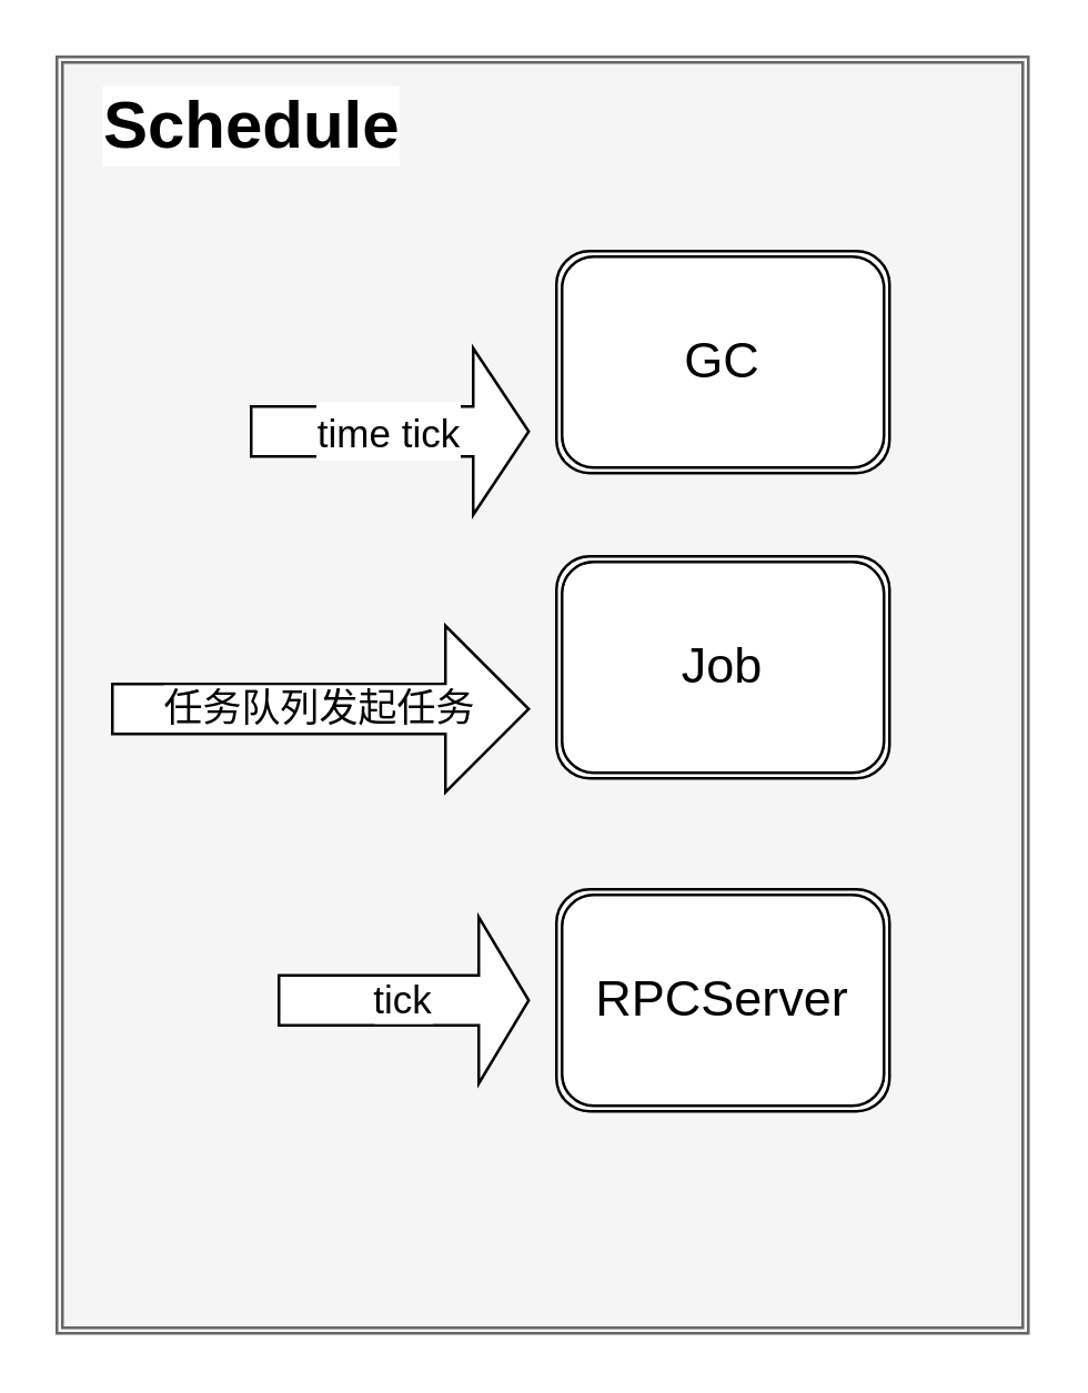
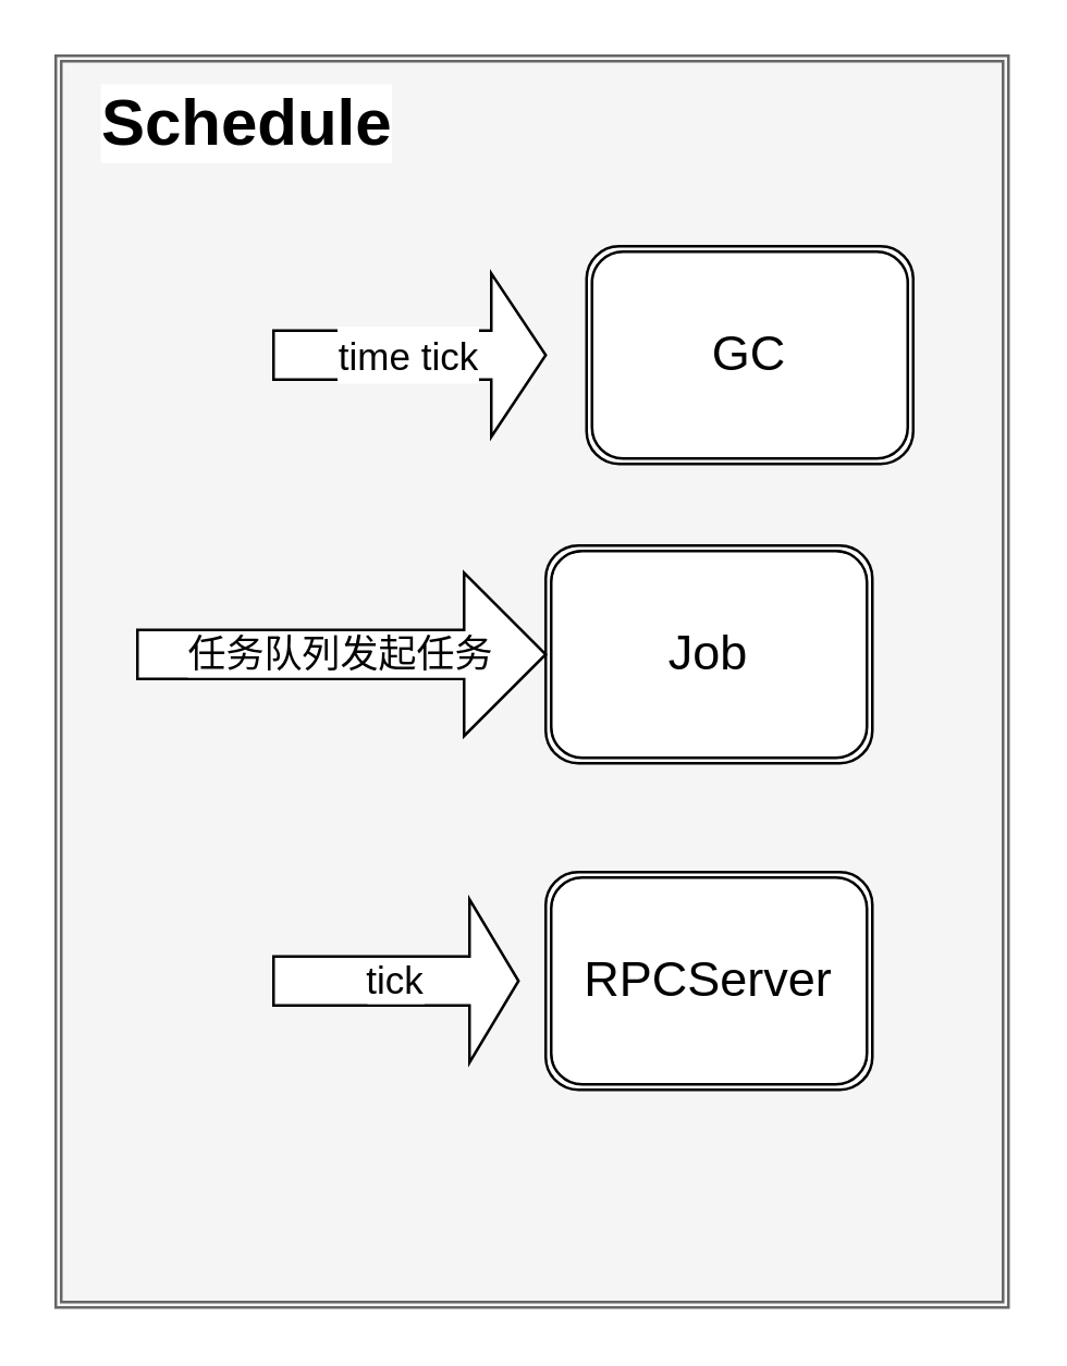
  <mxCell id="0" />
  <mxCell id="1" parent="0" />
  <mxCell id="2" value="" style="shape=ext;double=1;rounded=0;whiteSpace=wrap;html=1;labelBackgroundColor=#FFFFFF;fontFamily=Helvetica;fontSize=16;fontColor=#333333;fillColor=#f5f5f5;strokeColor=#666666;" vertex="1" parent="1"><mxGeometry x="20" y="20" width="350" height="460" as="geometry" /></mxCell>
  <mxCell id="3" value="Schedule" style="text;strokeColor=none;fillColor=none;html=1;fontSize=24;fontStyle=1;verticalAlign=middle;align=center;labelBackgroundColor=#FFFFFF;fontFamily=Helvetica;fontColor=#000000;" vertex="1" parent="1"><mxGeometry x="40" y="25" width="100" height="40" as="geometry" /></mxCell>
- <mxCell id="4" value="&lt;font style=&quot;font-size: 18px;&quot;&gt;GC&lt;/font&gt;" style="shape=ext;double=1;rounded=1;whiteSpace=wrap;html=1;labelBackgroundColor=#FFFFFF;fontFamily=Helvetica;fontSize=16;fontColor=#000000;" vertex="1" parent="1"><mxGeometry x="200" y="90" width="120" height="80" as="geometry" /></mxCell>
+ <mxCell id="4" value="&lt;font style=&quot;font-size: 18px;&quot;&gt;GC&lt;/font&gt;" style="shape=ext;double=1;rounded=1;whiteSpace=wrap;html=1;labelBackgroundColor=#FFFFFF;fontFamily=Helvetica;fontSize=16;fontColor=#000000;" vertex="1" parent="1"><mxGeometry x="215" y="90" width="120" height="80" as="geometry" /></mxCell>
  <mxCell id="5" value="Job" style="shape=ext;double=1;rounded=1;whiteSpace=wrap;html=1;labelBackgroundColor=#FFFFFF;fontFamily=Helvetica;fontSize=18;fontColor=#000000;" vertex="1" parent="1"><mxGeometry x="200" y="200" width="120" height="80" as="geometry" /></mxCell>
  <mxCell id="6" value="RPCServer" style="shape=ext;double=1;rounded=1;whiteSpace=wrap;html=1;labelBackgroundColor=#FFFFFF;fontFamily=Helvetica;fontSize=18;fontColor=#000000;" vertex="1" parent="1"><mxGeometry x="200" y="320" width="120" height="80" as="geometry" /></mxCell>
- <mxCell id="7" value="&lt;font style=&quot;font-size: 14px;&quot;&gt;time tick&lt;/font&gt;" style="shape=singleArrow;whiteSpace=wrap;html=1;labelBackgroundColor=#FFFFFF;fontFamily=Helvetica;fontSize=18;fontColor=#000000;" vertex="1" parent="1"><mxGeometry x="90" y="125" width="100" height="60" as="geometry" /></mxCell>
- <mxCell id="8" value="任务队列发起任务" style="shape=singleArrow;whiteSpace=wrap;html=1;labelBackgroundColor=#FFFFFF;fontFamily=Helvetica;fontSize=14;fontColor=#000000;" vertex="1" parent="1"><mxGeometry x="40" y="225" width="150" height="60" as="geometry" /></mxCell>
+ <mxCell id="7" value="&lt;font style=&quot;font-size: 14px;&quot;&gt;time tick&lt;/font&gt;" style="shape=singleArrow;whiteSpace=wrap;html=1;labelBackgroundColor=#FFFFFF;fontFamily=Helvetica;fontSize=18;fontColor=#000000;" vertex="1" parent="1"><mxGeometry x="100" y="100" width="100" height="60" as="geometry" /></mxCell>
+ <mxCell id="8" value="任务队列发起任务" style="shape=singleArrow;whiteSpace=wrap;html=1;labelBackgroundColor=#FFFFFF;fontFamily=Helvetica;fontSize=14;fontColor=#000000;" vertex="1" parent="1"><mxGeometry x="50" y="210" width="150" height="60" as="geometry" /></mxCell>
  <mxCell id="9" value="tick" style="shape=singleArrow;whiteSpace=wrap;html=1;labelBackgroundColor=#FFFFFF;fontFamily=Helvetica;fontSize=14;fontColor=#000000;" vertex="1" parent="1"><mxGeometry x="100" y="330" width="90" height="60" as="geometry" /></mxCell>
